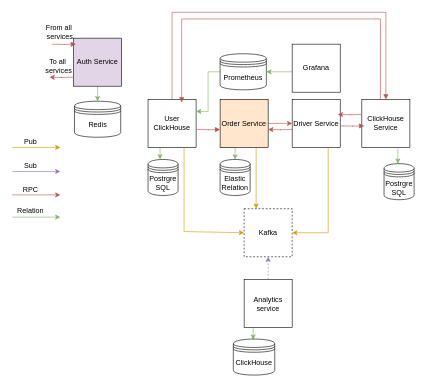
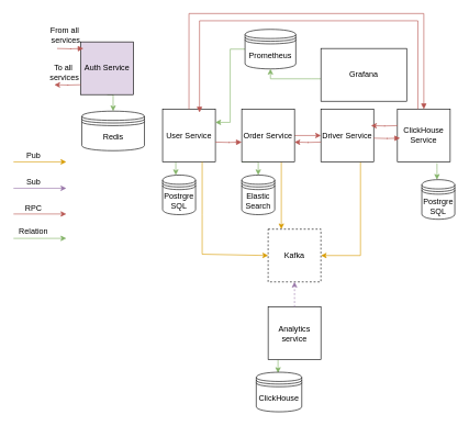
  <mxCell id="0" />
  <mxCell id="1" parent="0" />
  <mxCell id="2" value="" style="edgeStyle=orthogonalEdgeStyle;rounded=0;orthogonalLoop=1;jettySize=auto;html=1;fillColor=#d5e8d4;strokeColor=#82b366;" edge="1" parent="1" source="4" target="23"><mxGeometry relative="1" as="geometry"><Array as="points"><mxPoint x="266" y="255" /><mxPoint x="266" y="255" /></Array></mxGeometry></mxCell>
  <mxCell id="3" value="" style="edgeStyle=orthogonalEdgeStyle;rounded=0;orthogonalLoop=1;jettySize=auto;html=1;fillColor=#d5e8d4;strokeColor=#82b366;entryX=0.5;entryY=0;entryDx=0;entryDy=0;exitX=0.5;exitY=1;exitDx=0;exitDy=0;" edge="1" parent="1" source="34" target="33"><mxGeometry relative="1" as="geometry"><mxPoint x="89" y="147" as="targetPoint" /></mxGeometry></mxCell>
- <mxCell id="4" value="User ClickHouse" style="whiteSpace=wrap;html=1;aspect=fixed;" vertex="1" parent="1"><mxGeometry x="246" y="165" width="80" height="80" as="geometry" /></mxCell>
+ <mxCell id="4" value="User Service" style="whiteSpace=wrap;html=1;aspect=fixed;" vertex="1" parent="1"><mxGeometry x="246" y="165" width="80" height="80" as="geometry" /></mxCell>
  <mxCell id="5" style="edgeStyle=orthogonalEdgeStyle;rounded=0;orthogonalLoop=1;jettySize=auto;html=1;exitX=0.75;exitY=1;exitDx=0;exitDy=0;entryX=1;entryY=0.5;entryDx=0;entryDy=0;fillColor=#ffe6cc;strokeColor=#d79b00;" edge="1" parent="1" source="6" target="20"><mxGeometry relative="1" as="geometry" /></mxCell>
  <mxCell id="6" value="Driver Service" style="whiteSpace=wrap;html=1;aspect=fixed;" vertex="1" parent="1"><mxGeometry x="486" y="165" width="80" height="80" as="geometry" /></mxCell>
  <mxCell id="7" style="edgeStyle=orthogonalEdgeStyle;rounded=0;orthogonalLoop=1;jettySize=auto;html=1;exitX=0;exitY=1;exitDx=0;exitDy=0;entryX=0.5;entryY=0;entryDx=0;entryDy=0;fillColor=#d5e8d4;strokeColor=#82b366;" edge="1" parent="1" source="10" target="24"><mxGeometry relative="1" as="geometry" /></mxCell>
  <mxCell id="8" style="edgeStyle=orthogonalEdgeStyle;rounded=0;orthogonalLoop=1;jettySize=auto;html=1;exitX=0.75;exitY=1;exitDx=0;exitDy=0;entryX=0.25;entryY=0;entryDx=0;entryDy=0;fillColor=#ffe6cc;strokeColor=#d79b00;" edge="1" parent="1" source="10" target="20"><mxGeometry relative="1" as="geometry" /></mxCell>
  <mxCell id="9" value="" style="edgeStyle=orthogonalEdgeStyle;rounded=0;orthogonalLoop=1;jettySize=auto;html=1;fillColor=#f8cecc;strokeColor=#b85450;" edge="1" parent="1" source="10" target="6"><mxGeometry relative="1" as="geometry" /></mxCell>
- <mxCell id="10" value="Order&amp;nbsp;Service" style="whiteSpace=wrap;html=1;aspect=fixed;fillColor=#ffe6cc;" vertex="1" parent="1"><mxGeometry x="366" y="165" width="80" height="80" as="geometry" /></mxCell>
+ <mxCell id="10" value="Order&amp;nbsp;Service" style="whiteSpace=wrap;html=1;aspect=fixed;" vertex="1" parent="1"><mxGeometry x="366" y="165" width="80" height="80" as="geometry" /></mxCell>
  <mxCell id="11" value="" style="edgeStyle=orthogonalEdgeStyle;rounded=0;orthogonalLoop=1;jettySize=auto;html=1;fillColor=#d5e8d4;strokeColor=#82b366;" edge="1" parent="1" source="12"><mxGeometry relative="1" as="geometry"><Array as="points"><mxPoint x="421" y="555" /><mxPoint x="421" y="555" /></Array><mxPoint x="421" y="565" as="targetPoint" /></mxGeometry></mxCell>
  <mxCell id="12" value="Analytics service" style="whiteSpace=wrap;html=1;aspect=fixed;" vertex="1" parent="1"><mxGeometry x="406" y="465" width="80" height="80" as="geometry" /></mxCell>
  <mxCell id="13" value="Relation" style="text;html=1;align=center;verticalAlign=middle;resizable=0;points=[];autosize=1;strokeColor=none;fillColor=none;" vertex="1" parent="1"><mxGeometry x="20" y="341" width="60" height="20" as="geometry" /></mxCell>
  <mxCell id="14" value="" style="endArrow=classic;html=1;rounded=0;fillColor=#f8cecc;strokeColor=#b85450;" edge="1" parent="1"><mxGeometry width="50" height="50" relative="1" as="geometry"><mxPoint x="20" y="324" as="sourcePoint" /><mxPoint x="100" y="324" as="targetPoint" /></mxGeometry></mxCell>
  <mxCell id="15" value="RPC" style="text;html=1;align=center;verticalAlign=middle;resizable=0;points=[];autosize=1;strokeColor=none;fillColor=none;" vertex="1" parent="1"><mxGeometry x="30" y="305" width="40" height="20" as="geometry" /></mxCell>
  <mxCell id="16" value="" style="endArrow=classic;html=1;rounded=0;fillColor=#ffe6cc;strokeColor=#d79b00;" edge="1" parent="1"><mxGeometry width="50" height="50" relative="1" as="geometry"><mxPoint x="20" y="245" as="sourcePoint" /><mxPoint x="100" y="245" as="targetPoint" /></mxGeometry></mxCell>
  <mxCell id="17" value="Pub" style="text;html=1;align=center;verticalAlign=middle;resizable=0;points=[];autosize=1;strokeColor=none;fillColor=none;" vertex="1" parent="1"><mxGeometry x="30" y="225" width="40" height="20" as="geometry" /></mxCell>
  <mxCell id="18" value="" style="endArrow=classic;html=1;rounded=0;fillColor=#e1d5e7;strokeColor=#9673a6;" edge="1" parent="1"><mxGeometry width="50" height="50" relative="1" as="geometry"><mxPoint x="20" y="285" as="sourcePoint" /><mxPoint x="100" y="285" as="targetPoint" /></mxGeometry></mxCell>
  <mxCell id="19" value="Sub" style="text;html=1;align=center;verticalAlign=middle;resizable=0;points=[];autosize=1;strokeColor=none;fillColor=none;" vertex="1" parent="1"><mxGeometry x="30" y="265" width="40" height="20" as="geometry" /></mxCell>
  <mxCell id="20" value="Kafka" style="whiteSpace=wrap;html=1;aspect=fixed;dashed=1;" vertex="1" parent="1"><mxGeometry x="406" y="347" width="80" height="80" as="geometry" /></mxCell>
  <mxCell id="21" value="" style="endArrow=classic;html=1;rounded=0;fillColor=#ffe6cc;strokeColor=#d79b00;entryX=0;entryY=0.5;entryDx=0;entryDy=0;exitX=0.75;exitY=1;exitDx=0;exitDy=0;" edge="1" parent="1" source="4" target="20"><mxGeometry width="50" height="50" relative="1" as="geometry"><mxPoint x="196" y="314.5" as="sourcePoint" /><mxPoint x="276" y="314.5" as="targetPoint" /><Array as="points"><mxPoint x="306" y="325" /><mxPoint x="306" y="385" /></Array></mxGeometry></mxCell>
  <mxCell id="22" value="" style="endArrow=classic;html=1;rounded=0;fillColor=#e1d5e7;strokeColor=#9673a6;exitX=0.5;exitY=0;exitDx=0;exitDy=0;entryX=0.5;entryY=1;entryDx=0;entryDy=0;dashed=1;" edge="1" parent="1" source="12" target="20"><mxGeometry width="50" height="50" relative="1" as="geometry"><mxPoint x="376" y="395" as="sourcePoint" /><mxPoint x="456" y="395" as="targetPoint" /></mxGeometry></mxCell>
  <mxCell id="23" value="Postrgre&lt;br&gt;SQL" style="shape=datastore;whiteSpace=wrap;html=1;" vertex="1" parent="1"><mxGeometry x="246" y="265" width="50" height="60" as="geometry" /></mxCell>
- <mxCell id="24" value="Elastic&lt;br&gt;Relation" style="shape=datastore;whiteSpace=wrap;html=1;" vertex="1" parent="1"><mxGeometry x="366" y="265" width="50" height="60" as="geometry" /></mxCell>
+ <mxCell id="24" value="Elastic&lt;br&gt;Search" style="shape=datastore;whiteSpace=wrap;html=1;" vertex="1" parent="1"><mxGeometry x="366" y="265" width="50" height="60" as="geometry" /></mxCell>
  <mxCell id="25" value="" style="endArrow=classic;html=1;rounded=0;fillColor=#d5e8d4;strokeColor=#82b366;" edge="1" parent="1"><mxGeometry width="50" height="50" relative="1" as="geometry"><mxPoint x="20" y="361" as="sourcePoint" /><mxPoint x="100" y="361" as="targetPoint" /></mxGeometry></mxCell>
  <mxCell id="26" value="ClickHouse" style="shape=datastore;whiteSpace=wrap;html=1;" vertex="1" parent="1"><mxGeometry x="388" y="564" width="69" height="60" as="geometry" /></mxCell>
  <mxCell id="27" style="edgeStyle=orthogonalEdgeStyle;rounded=0;orthogonalLoop=1;jettySize=auto;html=1;entryX=1;entryY=0.25;entryDx=0;entryDy=0;fillColor=#d5e8d4;strokeColor=#82b366;" edge="1" parent="1" source="28" target="4"><mxGeometry relative="1" as="geometry" /></mxCell>
- <mxCell id="28" value="Prometheus" style="shape=datastore;whiteSpace=wrap;html=1;" vertex="1" parent="1"><mxGeometry x="366" y="89" width="77" height="60" as="geometry" /></mxCell>
+ <mxCell id="28" value="Prometheus" style="shape=datastore;whiteSpace=wrap;html=1;" vertex="1" parent="1"><mxGeometry x="371" y="44" width="77" height="60" as="geometry" /></mxCell>
  <mxCell id="29" value="" style="edgeStyle=orthogonalEdgeStyle;rounded=0;orthogonalLoop=1;jettySize=auto;html=1;fillColor=#d5e8d4;strokeColor=#82b366;" edge="1" parent="1" source="30" target="28"><mxGeometry relative="1" as="geometry"><Array as="points"><mxPoint x="471" y="119" /><mxPoint x="471" y="119" /></Array></mxGeometry></mxCell>
- <mxCell id="30" value="Grafana" style="whiteSpace=wrap;html=1;aspect=fixed;" vertex="1" parent="1"><mxGeometry x="486" y="73" width="80" height="80" as="geometry" /></mxCell>
+ <mxCell id="30" value="Grafana" style="whiteSpace=wrap;html=1;aspect=fixed;" vertex="1" parent="1"><mxGeometry x="486" y="73" width="130" height="80" as="geometry" /></mxCell>
  <mxCell id="31" value="" style="edgeStyle=orthogonalEdgeStyle;rounded=0;orthogonalLoop=1;jettySize=auto;html=1;fillColor=#f8cecc;strokeColor=#b85450;endArrow=none;endFill=0;startArrow=block;startFill=1;" edge="1" parent="1"><mxGeometry relative="1" as="geometry"><mxPoint x="366" y="215" as="sourcePoint" /><mxPoint x="326" y="215" as="targetPoint" /></mxGeometry></mxCell>
  <mxCell id="32" value="" style="edgeStyle=orthogonalEdgeStyle;rounded=0;orthogonalLoop=1;jettySize=auto;html=1;fillColor=#f8cecc;strokeColor=#b85450;" edge="1" parent="1"><mxGeometry relative="1" as="geometry"><mxPoint x="486" y="215" as="sourcePoint" /><mxPoint x="446" y="215" as="targetPoint" /></mxGeometry></mxCell>
- <mxCell id="33" value="Redis" style="shape=datastore;whiteSpace=wrap;html=1;" vertex="1" parent="1"><mxGeometry x="123.5" y="168" width="77" height="60" as="geometry" /></mxCell>
+ <mxCell id="33" value="Redis" style="shape=datastore;whiteSpace=wrap;html=1;" vertex="1" parent="1"><mxGeometry x="123.5" y="168" width="95" height="60" as="geometry" /></mxCell>
  <mxCell id="34" value="Auth Service" style="whiteSpace=wrap;html=1;aspect=fixed;fillColor=#e1d5e7;" vertex="1" parent="1"><mxGeometry x="122" y="63" width="80" height="80" as="geometry" /></mxCell>
  <mxCell id="35" value="ClickHouse Service" style="whiteSpace=wrap;html=1;aspect=fixed;" vertex="1" parent="1"><mxGeometry x="602" y="165" width="80" height="80" as="geometry" /></mxCell>
  <mxCell id="36" value="" style="edgeStyle=orthogonalEdgeStyle;rounded=0;orthogonalLoop=1;jettySize=auto;html=1;fillColor=#f8cecc;strokeColor=#b85450;endArrow=none;endFill=0;startArrow=block;startFill=1;" edge="1" parent="1"><mxGeometry relative="1" as="geometry"><mxPoint x="606" y="209" as="sourcePoint" /><mxPoint x="566" y="209" as="targetPoint" /></mxGeometry></mxCell>
  <mxCell id="37" value="" style="edgeStyle=orthogonalEdgeStyle;rounded=0;orthogonalLoop=1;jettySize=auto;html=1;fillColor=#f8cecc;strokeColor=#b85450;" edge="1" parent="1"><mxGeometry relative="1" as="geometry"><mxPoint x="602" y="190" as="sourcePoint" /><mxPoint x="562" y="190" as="targetPoint" /></mxGeometry></mxCell>
  <mxCell id="38" value="" style="edgeStyle=orthogonalEdgeStyle;rounded=0;orthogonalLoop=1;jettySize=auto;html=1;fillColor=#f8cecc;strokeColor=#b85450;endArrow=none;endFill=0;startArrow=block;startFill=1;" edge="1" parent="1"><mxGeometry relative="1" as="geometry"><mxPoint x="126" y="73" as="sourcePoint" /><mxPoint x="86" y="73" as="targetPoint" /></mxGeometry></mxCell>
  <mxCell id="39" value="From all&amp;nbsp;&lt;div&gt;services&lt;/div&gt;" style="text;html=1;align=center;verticalAlign=middle;resizable=0;points=[];autosize=1;strokeColor=none;fillColor=none;" vertex="1" parent="1"><mxGeometry x="66" y="32" width="65" height="41" as="geometry" /></mxCell>
  <mxCell id="40" value="" style="edgeStyle=orthogonalEdgeStyle;rounded=0;orthogonalLoop=1;jettySize=auto;html=1;fillColor=#f8cecc;strokeColor=#b85450;" edge="1" parent="1"><mxGeometry relative="1" as="geometry"><mxPoint x="122" y="128" as="sourcePoint" /><mxPoint x="82" y="128" as="targetPoint" /></mxGeometry></mxCell>
  <mxCell id="41" value="To all&amp;nbsp;&lt;div&gt;services&lt;/div&gt;" style="text;html=1;align=center;verticalAlign=middle;resizable=0;points=[];autosize=1;strokeColor=none;fillColor=none;" vertex="1" parent="1"><mxGeometry x="66" y="89" width="62" height="41" as="geometry" /></mxCell>
  <mxCell id="42" value="" style="edgeStyle=orthogonalEdgeStyle;rounded=0;orthogonalLoop=1;jettySize=auto;html=1;fillColor=#d5e8d4;strokeColor=#82b366;" edge="1" parent="1" target="43"><mxGeometry relative="1" as="geometry"><Array as="points"><mxPoint x="662" y="257" /><mxPoint x="662" y="257" /></Array><mxPoint x="662" y="247" as="sourcePoint" /></mxGeometry></mxCell>
  <mxCell id="43" value="Postrgre&lt;br&gt;SQL" style="shape=datastore;whiteSpace=wrap;html=1;" vertex="1" parent="1"><mxGeometry x="639" y="272" width="50" height="60" as="geometry" /></mxCell>
  <mxCell id="44" value="" style="edgeStyle=orthogonalEdgeStyle;rounded=0;orthogonalLoop=1;jettySize=auto;html=1;fillColor=#f8cecc;strokeColor=#b85450;endArrow=none;endFill=0;startArrow=block;startFill=1;entryX=0.5;entryY=0;entryDx=0;entryDy=0;exitX=0.5;exitY=0;exitDx=0;exitDy=0;" edge="1" parent="1" source="35" target="4"><mxGeometry relative="1" as="geometry"><mxPoint x="662" y="138" as="sourcePoint" /><mxPoint x="264" y="148" as="targetPoint" /><Array as="points"><mxPoint x="642" y="20" /><mxPoint x="286" y="20" /></Array></mxGeometry></mxCell>
  <mxCell id="45" value="" style="edgeStyle=orthogonalEdgeStyle;rounded=0;orthogonalLoop=1;jettySize=auto;html=1;fillColor=#f8cecc;strokeColor=#b85450;endArrow=none;endFill=0;startArrow=block;startFill=1;entryX=0.5;entryY=0;entryDx=0;entryDy=0;exitX=0.7;exitY=0.063;exitDx=0;exitDy=0;exitPerimeter=0;" edge="1" parent="1" source="4"><mxGeometry relative="1" as="geometry"><mxPoint x="989" y="165" as="sourcePoint" /><mxPoint x="633" y="165" as="targetPoint" /><Array as="points"><mxPoint x="302" y="31" /><mxPoint x="633" y="31" /></Array></mxGeometry></mxCell>
